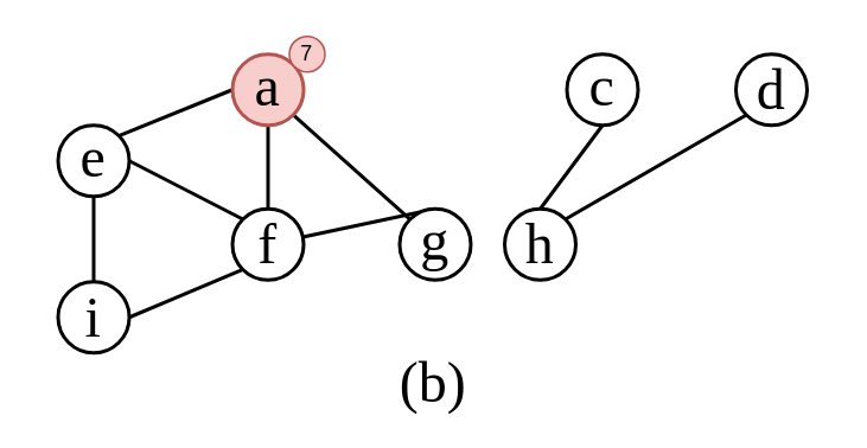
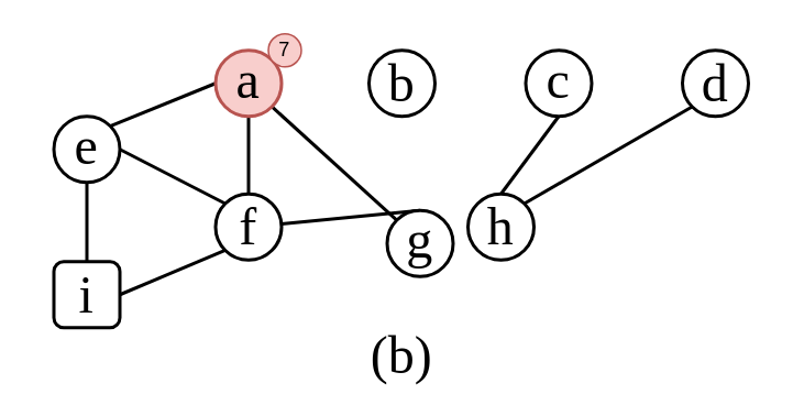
  <mxCell id="0" />
  <mxCell id="1" parent="0" />
  <mxCell id="2" value="" style="group" parent="1" vertex="1" connectable="0"><mxGeometry x="20" y="20" width="445" height="210" as="geometry" /></mxCell>
+ <mxCell id="3" value="b" style="ellipse;whiteSpace=wrap;html=1;aspect=fixed;strokeWidth=2;fontFamily=Times New Roman;fontSize=32;container=0;" parent="2" vertex="1"><mxGeometry x="203" y="10" width="40" height="40" as="geometry" /></mxCell>
  <mxCell id="4" value="c" style="ellipse;whiteSpace=wrap;html=1;aspect=fixed;strokeWidth=2;fontFamily=Times New Roman;fontSize=32;spacingTop=-5;container=0;" parent="2" vertex="1"><mxGeometry x="298" y="10" width="40" height="40" as="geometry" /></mxCell>
  <mxCell id="5" value="d" style="ellipse;whiteSpace=wrap;html=1;aspect=fixed;strokeWidth=2;fontFamily=Times New Roman;fontSize=32;container=0;" parent="2" vertex="1"><mxGeometry x="393" y="10" width="40" height="40" as="geometry" /></mxCell>
  <mxCell id="6" value="e" style="ellipse;whiteSpace=wrap;html=1;aspect=fixed;strokeWidth=2;fontFamily=Times New Roman;fontSize=32;spacingTop=-5;container=0;" parent="2" vertex="1"><mxGeometry x="12" y="50" width="40" height="40" as="geometry" /></mxCell>
  <mxCell id="7" style="edgeStyle=none;rounded=0;orthogonalLoop=1;jettySize=auto;html=1;exitX=0;exitY=0.5;exitDx=0;exitDy=0;entryX=1;entryY=0;entryDx=0;entryDy=0;strokeWidth=2;fontFamily=Times New Roman;fontSize=32;endArrow=none;endFill=0;strokeColor=#000000;" parent="2" source="22" target="6" edge="1"><mxGeometry relative="1" as="geometry" /></mxCell>
  <mxCell id="8" value="f" style="ellipse;whiteSpace=wrap;html=1;aspect=fixed;strokeWidth=2;fontFamily=Times New Roman;fontSize=32;container=0;" parent="2" vertex="1"><mxGeometry x="110" y="97" width="40" height="40" as="geometry" /></mxCell>
  <mxCell id="9" style="edgeStyle=none;rounded=0;orthogonalLoop=1;jettySize=auto;html=1;exitX=0.5;exitY=1;exitDx=0;exitDy=0;entryX=0.5;entryY=0;entryDx=0;entryDy=0;strokeWidth=2;fontFamily=Times New Roman;fontSize=32;endArrow=none;endFill=0;strokeColor=#000000;" parent="2" source="22" target="8" edge="1"><mxGeometry relative="1" as="geometry" /></mxCell>
  <mxCell id="10" style="rounded=0;orthogonalLoop=1;jettySize=auto;html=1;exitX=1;exitY=0.5;exitDx=0;exitDy=0;entryX=0;entryY=0;entryDx=0;entryDy=0;fontFamily=Times New Roman;fontSize=32;strokeWidth=2;endArrow=none;endFill=0;strokeColor=#000000;" parent="2" source="6" target="8" edge="1"><mxGeometry relative="1" as="geometry" /></mxCell>
  <mxCell id="11" style="edgeStyle=none;rounded=0;orthogonalLoop=1;jettySize=auto;html=1;exitX=0.5;exitY=0;exitDx=0;exitDy=0;strokeWidth=2;fontFamily=Times New Roman;fontSize=32;endArrow=none;endFill=0;strokeColor=#000000;" parent="2" source="12" target="8" edge="1"><mxGeometry relative="1" as="geometry" /></mxCell>
- <mxCell id="12" value="g" style="ellipse;whiteSpace=wrap;html=1;aspect=fixed;strokeWidth=2;fontFamily=Times New Roman;fontSize=32;spacingTop=-5;container=0;" parent="2" vertex="1"><mxGeometry x="204" y="97" width="40" height="40" as="geometry" /></mxCell>
+ <mxCell id="12" value="g" style="ellipse;whiteSpace=wrap;html=1;aspect=fixed;strokeWidth=2;fontFamily=Times New Roman;fontSize=32;spacingTop=-5;container=0;" parent="2" vertex="1"><mxGeometry x="214" y="107" width="40" height="40" as="geometry" /></mxCell>
  <mxCell id="13" style="edgeStyle=none;rounded=0;orthogonalLoop=1;jettySize=auto;html=1;exitX=1;exitY=1;exitDx=0;exitDy=0;entryX=0;entryY=0;entryDx=0;entryDy=0;strokeWidth=2;fontFamily=Times New Roman;fontSize=32;endArrow=none;endFill=0;strokeColor=#000000;" parent="2" source="22" target="12" edge="1"><mxGeometry relative="1" as="geometry" /></mxCell>
  <mxCell id="14" style="edgeStyle=none;rounded=0;orthogonalLoop=1;jettySize=auto;html=1;exitX=1;exitY=0;exitDx=0;exitDy=0;entryX=0;entryY=1;entryDx=0;entryDy=0;strokeWidth=2;fontFamily=Times New Roman;fontSize=32;endArrow=none;endFill=0;" parent="2" source="15" target="5" edge="1"><mxGeometry relative="1" as="geometry" /></mxCell>
  <mxCell id="15" value="h" style="ellipse;whiteSpace=wrap;html=1;aspect=fixed;strokeWidth=2;fontFamily=Times New Roman;fontSize=32;container=0;" parent="2" vertex="1"><mxGeometry x="263" y="97" width="40" height="40" as="geometry" /></mxCell>
  <mxCell id="16" style="edgeStyle=none;rounded=0;orthogonalLoop=1;jettySize=auto;html=1;exitX=0.5;exitY=1;exitDx=0;exitDy=0;entryX=0.5;entryY=0;entryDx=0;entryDy=0;strokeWidth=2;fontFamily=Times New Roman;fontSize=32;endArrow=none;endFill=0;strokeColor=#000000;" parent="2" source="4" target="15" edge="1"><mxGeometry relative="1" as="geometry" /></mxCell>
  <mxCell id="17" style="edgeStyle=none;rounded=0;orthogonalLoop=1;jettySize=auto;html=1;exitX=1;exitY=0.5;exitDx=0;exitDy=0;entryX=0;entryY=1;entryDx=0;entryDy=0;strokeWidth=2;fontFamily=Times New Roman;fontSize=32;endArrow=none;endFill=0;strokeColor=#000000;" parent="2" source="18" target="8" edge="1"><mxGeometry relative="1" as="geometry" /></mxCell>
- <mxCell id="18" value="i" style="ellipse;whiteSpace=wrap;html=1;aspect=fixed;strokeWidth=2;fontFamily=Times New Roman;fontSize=32;container=0;" parent="2" vertex="1"><mxGeometry x="12" y="138" width="40" height="40" as="geometry" /></mxCell>
+ <mxCell id="18" value="i" style="whiteSpace=wrap;html=1;aspect=fixed;strokeWidth=2;fontFamily=Times New Roman;fontSize=32;container=0;rounded=1;" parent="2" vertex="1"><mxGeometry x="12" y="138" width="40" height="40" as="geometry" /></mxCell>
  <mxCell id="19" style="edgeStyle=none;rounded=0;orthogonalLoop=1;jettySize=auto;html=1;exitX=0.5;exitY=1;exitDx=0;exitDy=0;entryX=0.5;entryY=0;entryDx=0;entryDy=0;strokeWidth=2;fontFamily=Times New Roman;fontSize=32;endArrow=none;endFill=0;strokeColor=#000000;" parent="2" source="6" target="18" edge="1"><mxGeometry relative="1" as="geometry" /></mxCell>
  <mxCell id="20" style="edgeStyle=none;rounded=0;orthogonalLoop=1;jettySize=auto;html=1;exitX=1;exitY=1;exitDx=0;exitDy=0;strokeWidth=2;fontFamily=Times New Roman;fontSize=32;endArrow=none;endFill=0;" parent="2" source="6" target="6" edge="1"><mxGeometry relative="1" as="geometry" /></mxCell>
  <mxCell id="21" value="(b)" style="text;html=1;strokeColor=none;fillColor=none;align=center;verticalAlign=middle;whiteSpace=wrap;rounded=0;strokeWidth=2;fontFamily=Times New Roman;fontSize=32;container=0;" parent="2" vertex="1"><mxGeometry x="13" y="180" width="420" height="30" as="geometry" /></mxCell>
  <mxCell id="22" value="a" style="ellipse;whiteSpace=wrap;html=1;aspect=fixed;strokeWidth=2;fontFamily=Times New Roman;fontSize=32;spacingTop=-5;container=0;fillColor=#f8cecc;strokeColor=#b85450;" parent="2" vertex="1"><mxGeometry x="110" y="10" width="40" height="40" as="geometry" /></mxCell>
  <mxCell id="23" value="7" style="ellipse;whiteSpace=wrap;html=1;aspect=fixed;fillColor=#f8cecc;strokeColor=#b85450;container=0;" parent="2" vertex="1"><mxGeometry x="142" width="20" height="20" as="geometry" /></mxCell>
